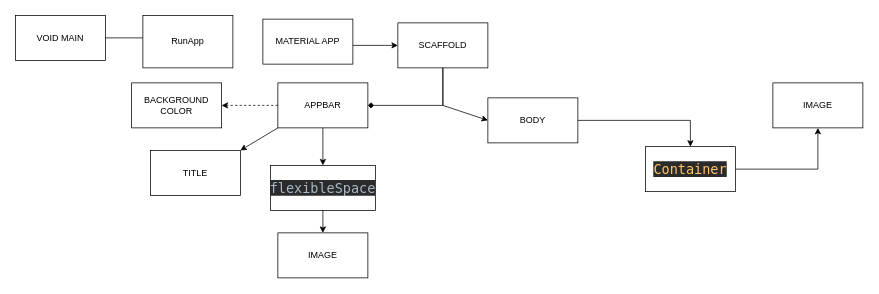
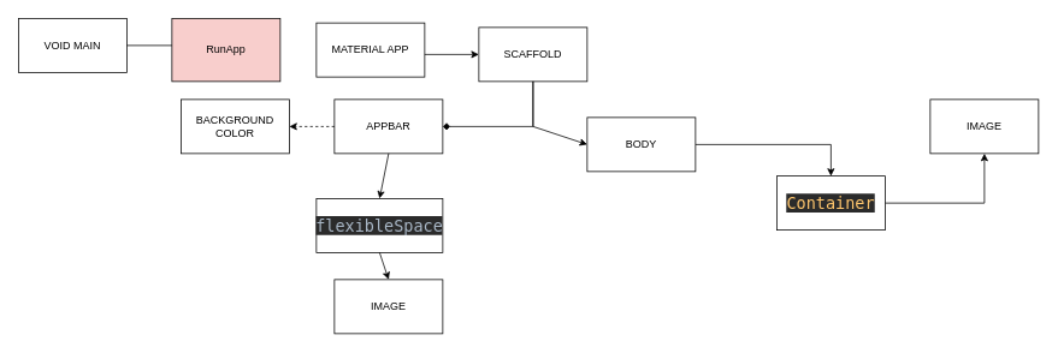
  <mxCell id="0" />
  <mxCell id="1" parent="0" />
  <mxCell id="2" value="VOID MAIN" style="rounded=0;whiteSpace=wrap;html=1;" vertex="1" parent="1"><mxGeometry x="20" y="20" width="120" height="60" as="geometry" /></mxCell>
- <mxCell id="3" value="RunApp" style="whiteSpace=wrap;html=1;" vertex="1" parent="1"><mxGeometry x="190" y="20" width="120" height="70" as="geometry" /></mxCell>
+ <mxCell id="3" value="RunApp" style="whiteSpace=wrap;html=1;fillColor=#f8cecc;" vertex="1" parent="1"><mxGeometry x="190" y="20" width="120" height="70" as="geometry" /></mxCell>
  <mxCell id="4" value="MATERIAL APP" style="rounded=0;whiteSpace=wrap;html=1;" vertex="1" parent="1"><mxGeometry x="350" y="25" width="120" height="60" as="geometry" /></mxCell>
  <mxCell id="5" value="SCAFFOLD" style="rounded=0;whiteSpace=wrap;html=1;" vertex="1" parent="1"><mxGeometry x="530" y="30" width="120" height="60" as="geometry" /></mxCell>
  <mxCell id="6" value="" style="edgeStyle=orthogonalEdgeStyle;rounded=0;orthogonalLoop=1;jettySize=auto;html=1;" edge="1" parent="1" source="7" target="9"><mxGeometry relative="1" as="geometry" /></mxCell>
  <mxCell id="7" value="BODY" style="rounded=0;whiteSpace=wrap;html=1;" vertex="1" parent="1"><mxGeometry x="650" y="130" width="120" height="60" as="geometry" /></mxCell>
  <mxCell id="8" value="" style="edgeStyle=orthogonalEdgeStyle;rounded=0;orthogonalLoop=1;jettySize=auto;html=1;" edge="1" parent="1" source="9" target="10"><mxGeometry relative="1" as="geometry" /></mxCell>
  <mxCell id="9" value="&lt;pre style=&quot;background-color: #2b2b2b ; color: #a9b7c6 ; font-family: &amp;#34;jetbrains mono&amp;#34; , monospace ; font-size: 13.5pt&quot;&gt;&lt;span style=&quot;color: #ffc66d&quot;&gt;Container&lt;/span&gt;&lt;/pre&gt;" style="rounded=0;whiteSpace=wrap;html=1;" vertex="1" parent="1"><mxGeometry x="860" y="195" width="120" height="60" as="geometry" /></mxCell>
  <mxCell id="10" value="IMAGE" style="rounded=0;whiteSpace=wrap;html=1;" vertex="1" parent="1"><mxGeometry x="1030" y="110" width="120" height="60" as="geometry" /></mxCell>
  <mxCell id="11" value="APPBAR" style="rounded=0;whiteSpace=wrap;html=1;" vertex="1" parent="1"><mxGeometry x="370" y="110" width="120" height="60" as="geometry" /></mxCell>
- <mxCell id="12" value="&lt;pre style=&quot;background-color: #2b2b2b ; color: #a9b7c6 ; font-family: &amp;#34;jetbrains mono&amp;#34; , monospace ; font-size: 13.5pt&quot;&gt;flexibleSpace&lt;/pre&gt;" style="rounded=0;whiteSpace=wrap;html=1;" vertex="1" parent="1"><mxGeometry x="360" y="220" width="140" height="60" as="geometry" /></mxCell>
+ <mxCell id="12" value="&lt;pre style=&quot;background-color: #2b2b2b ; color: #a9b7c6 ; font-family: &amp;#34;jetbrains mono&amp;#34; , monospace ; font-size: 13.5pt&quot;&gt;flexibleSpace&lt;/pre&gt;" style="rounded=0;whiteSpace=wrap;html=1;" vertex="1" parent="1"><mxGeometry x="350" y="220" width="140" height="60" as="geometry" /></mxCell>
  <mxCell id="13" value="IMAGE" style="rounded=0;whiteSpace=wrap;html=1;" vertex="1" parent="1"><mxGeometry x="370" y="310" width="120" height="60" as="geometry" /></mxCell>
- <mxCell id="14" value="TITLE" style="rounded=0;whiteSpace=wrap;html=1;" vertex="1" parent="1"><mxGeometry x="200" y="200" width="120" height="60" as="geometry" /></mxCell>
- <mxCell id="15" value="BACKGROUND COLOR" style="rounded=0;whiteSpace=wrap;html=1;" vertex="1" parent="1"><mxGeometry x="175" y="110" width="120" height="60" as="geometry" /></mxCell>
+ <mxCell id="15" value="BACKGROUND COLOR" style="rounded=0;whiteSpace=wrap;html=1;" vertex="1" parent="1"><mxGeometry x="200" y="110" width="120" height="60" as="geometry" /></mxCell>
  <mxCell id="16" value="" style="endArrow=none;html=1;rounded=0;entryX=1;entryY=0.5;entryDx=0;entryDy=0;" edge="1" parent="1" target="2"><mxGeometry width="50" height="50" relative="1" as="geometry"><mxPoint x="190" y="50" as="sourcePoint" /><mxPoint x="910" y="220" as="targetPoint" /></mxGeometry></mxCell>
  <mxCell id="17" value="" style="endArrow=classic;html=1;rounded=0;" edge="1" parent="1"><mxGeometry width="50" height="50" relative="1" as="geometry"><mxPoint x="470" y="60" as="sourcePoint" /><mxPoint x="530" y="60" as="targetPoint" /></mxGeometry></mxCell>
  <mxCell id="18" value="" style="endArrow=classic;html=1;rounded=0;entryX=0;entryY=0.5;entryDx=0;entryDy=0;exitX=0.5;exitY=1;exitDx=0;exitDy=0;" edge="1" parent="1" source="5" target="7"><mxGeometry width="50" height="50" relative="1" as="geometry"><mxPoint x="590" y="100" as="sourcePoint" /><mxPoint x="910" y="220" as="targetPoint" /><Array as="points"><mxPoint x="590" y="140" /></Array></mxGeometry></mxCell>
  <mxCell id="19" value="" style="endArrow=classic;html=1;rounded=0;entryX=0.5;entryY=0;entryDx=0;entryDy=0;" edge="1" parent="1" target="12"><mxGeometry width="50" height="50" relative="1" as="geometry"><mxPoint x="430" y="170" as="sourcePoint" /><mxPoint x="450" y="-210" as="targetPoint" /></mxGeometry></mxCell>
  <mxCell id="20" value="" style="endArrow=diamond;html=1;rounded=0;exitX=0.5;exitY=1;exitDx=0;exitDy=0;entryX=1;entryY=0.5;entryDx=0;entryDy=0;" edge="1" parent="1" source="5" target="11"><mxGeometry width="50" height="50" relative="1" as="geometry"><mxPoint x="860" y="270" as="sourcePoint" /><mxPoint x="910" y="220" as="targetPoint" /><Array as="points"><mxPoint x="590" y="140" /></Array></mxGeometry></mxCell>
  <mxCell id="21" value="" style="endArrow=classic;html=1;rounded=0;exitX=0.5;exitY=1;exitDx=0;exitDy=0;entryX=0.5;entryY=0;entryDx=0;entryDy=0;" edge="1" parent="1" source="12" target="13"><mxGeometry width="50" height="50" relative="1" as="geometry"><mxPoint x="860" y="310" as="sourcePoint" /><mxPoint x="910" y="260" as="targetPoint" /></mxGeometry></mxCell>
  <mxCell id="22" value="" style="endArrow=classic;html=1;rounded=0;exitX=0;exitY=0.5;exitDx=0;exitDy=0;entryX=1;entryY=0.5;entryDx=0;entryDy=0;dashed=1;" edge="1" parent="1" source="11" target="15"><mxGeometry width="50" height="50" relative="1" as="geometry"><mxPoint x="860" y="310" as="sourcePoint" /><mxPoint x="910" y="260" as="targetPoint" /></mxGeometry></mxCell>
- <mxCell id="23" value="" style="endArrow=classic;html=1;rounded=0;exitX=0;exitY=1;exitDx=0;exitDy=0;entryX=1;entryY=0;entryDx=0;entryDy=0;" edge="1" parent="1" source="11" target="14"><mxGeometry width="50" height="50" relative="1" as="geometry"><mxPoint x="860" y="310" as="sourcePoint" /><mxPoint x="910" y="260" as="targetPoint" /></mxGeometry></mxCell>
